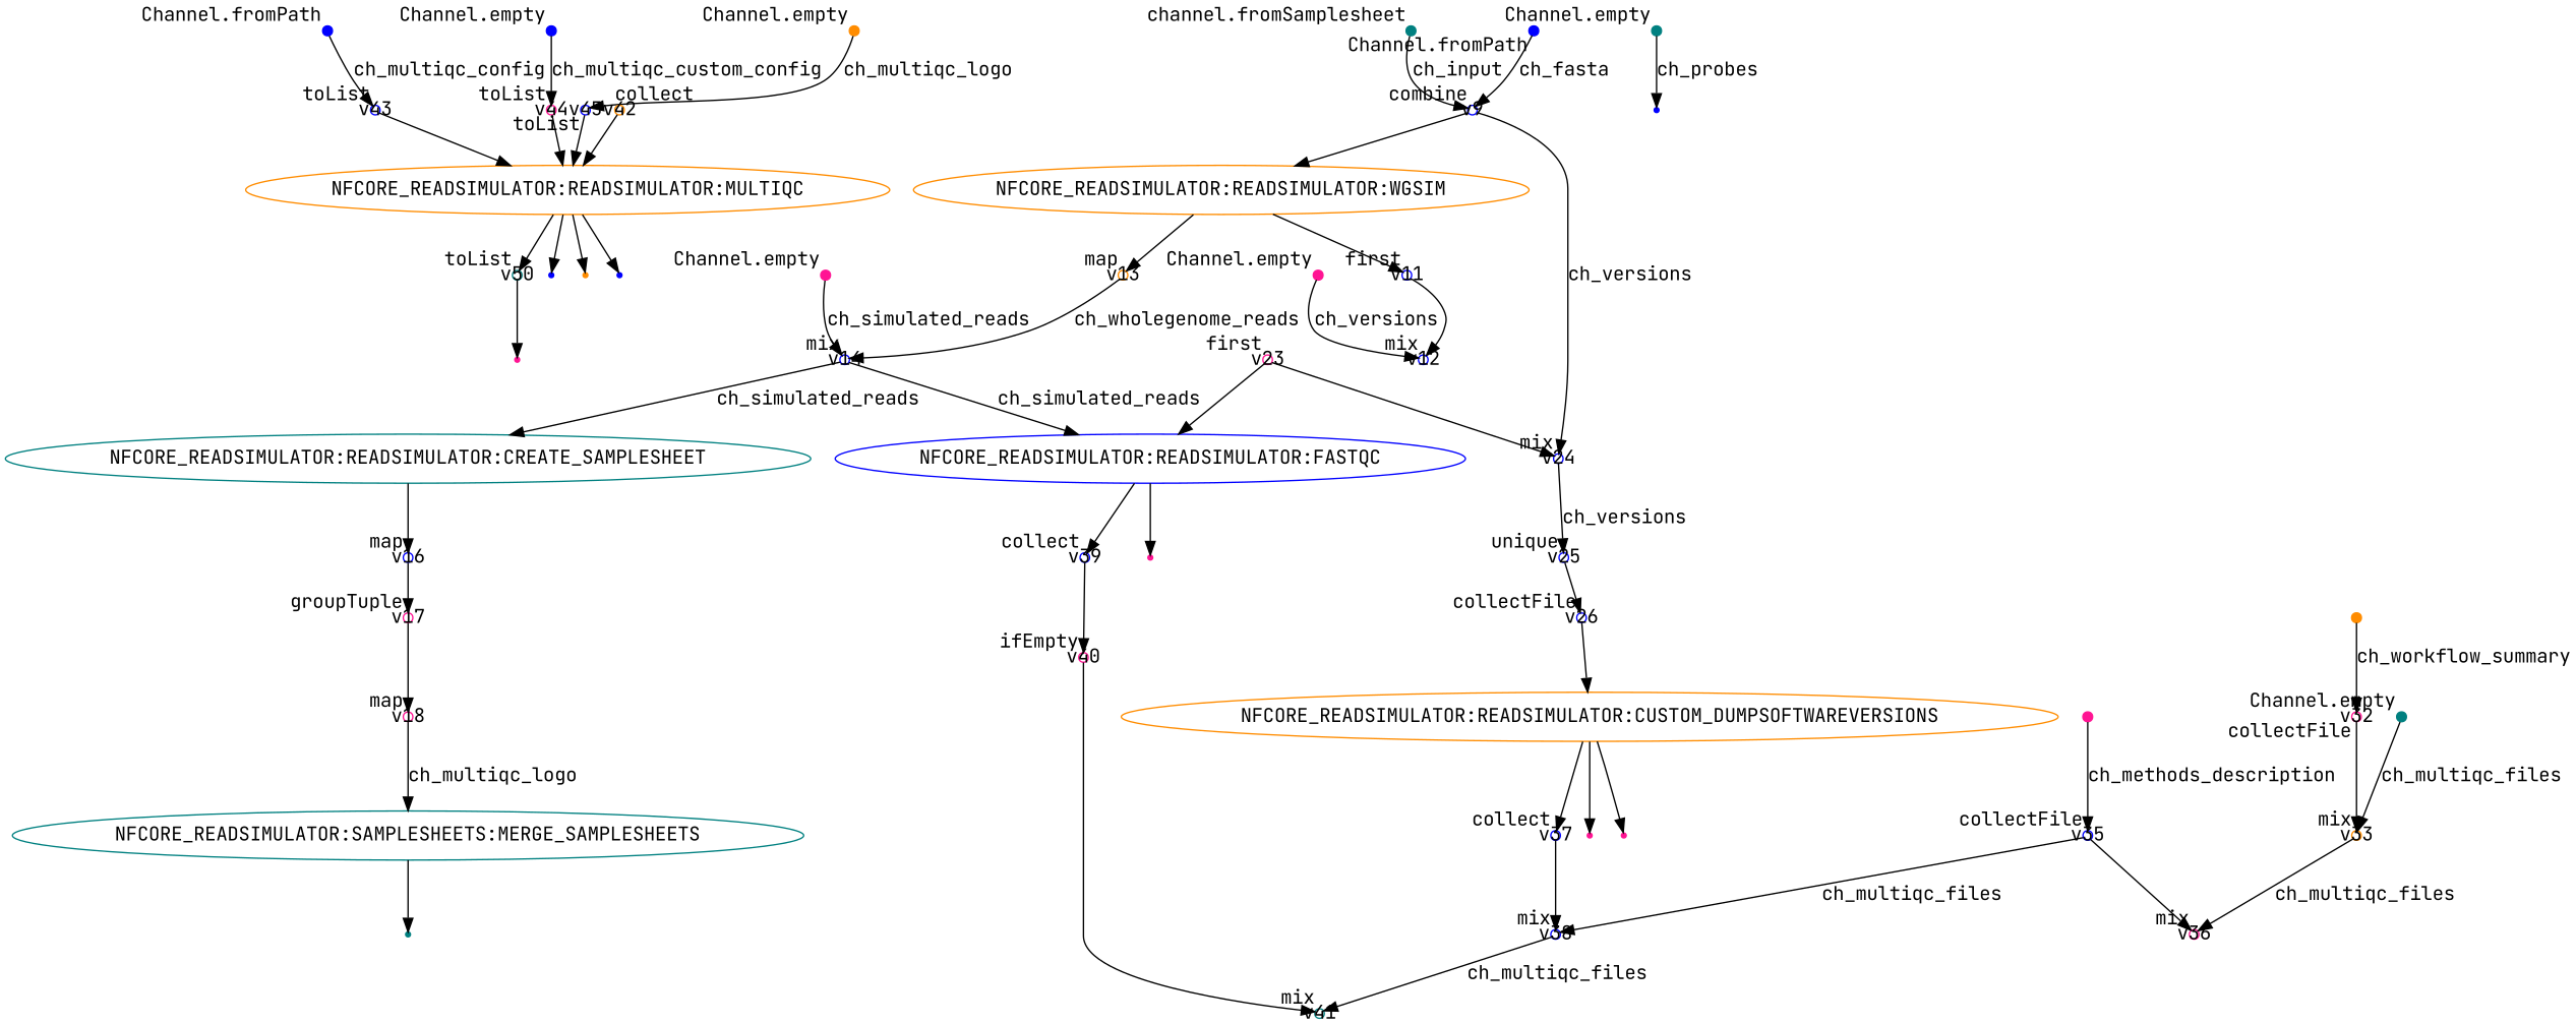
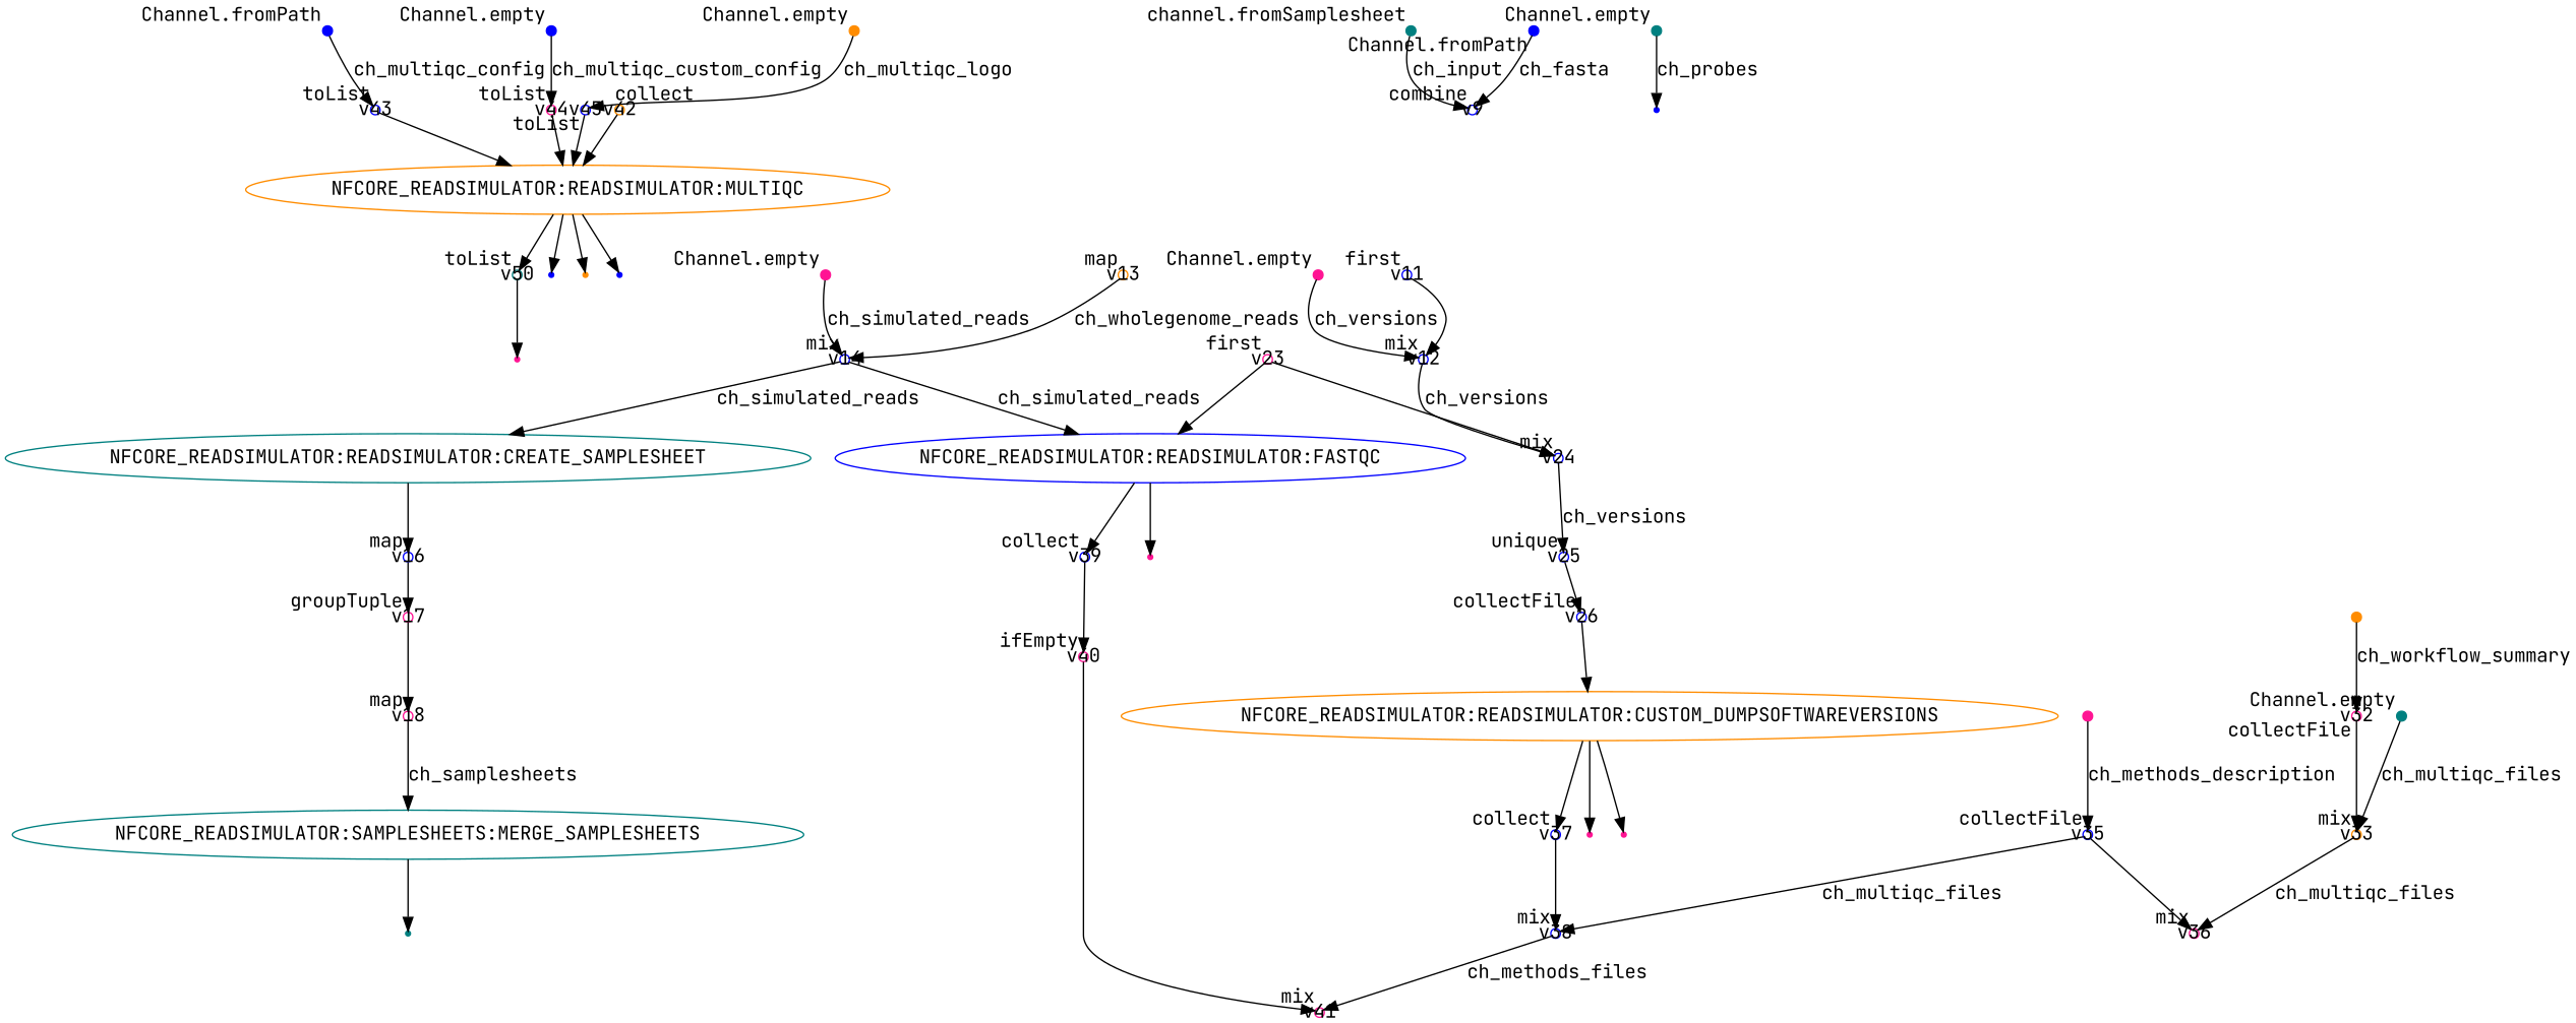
  digraph {
    fontname="JetBrains Mono"
    node [color=blue fixedsize=true fontname="JetBrains Mono" shape=circle]
    edge [fontname="JetBrains Mono"]
    v0 [shape=point width=0.1 xlabel="Channel.fromPath"]
    v43 [width=0.1 xlabel=toList]
    n3 [color=darkorange label="NFCORE_READSIMULATOR:READSIMULATOR:MULTIQC" fixedsize="" shape=""]
    v50 [color=teal width=0.1 xlabel=toList]
    v49 [shape=point fixedsize=""]
    v48 [color=darkorange shape=point fixedsize=""]
    v47 [shape=point fixedsize=""]
    v1 [shape=point width=0.1 xlabel="Channel.empty"]
    v44 [color=deeppink width=0.1 xlabel=toList]
    v2 [color=darkorange shape=point width=0.1 xlabel="Channel.empty"]
    v45 [width=0.1 xlabel=toList]
    v3 [color=deeppink shape=point width=0.1 xlabel="Channel.empty"]
    v12 [width=0.1 xlabel=mix]
    v24 [width=0.1 xlabel=mix]
    v25 [width=0.1 xlabel=unique]
    v4 [color=teal shape=point width=0.1 xlabel="channel.fromSamplesheet"]
    v9 [width=0.1 xlabel=combine]
-   n18 [color=darkorange label="NFCORE_READSIMULATOR:READSIMULATOR:WGSIM" fixedsize="" shape=""]
    v13 [color=darkorange width=0.1 xlabel=map]
    v11 [width=0.1 xlabel=first]
    v5 [color=deeppink shape=point width=0.1 xlabel="Channel.empty"]
    v14 [width=0.1 xlabel=mix]
    n23 [color=teal label="NFCORE_READSIMULATOR:READSIMULATOR:CREATE_SAMPLESHEET" fixedsize="" shape=""]
    n24 [label="NFCORE_READSIMULATOR:READSIMULATOR:FASTQC" fixedsize="" shape=""]
    v16 [width=0.1 xlabel=map]
    v22 [color=deeppink shape=point fixedsize=""]
    v39 [width=0.1 xlabel=collect]
    v6 [shape=point width=0.1 xlabel="Channel.fromPath"]
    v7 [color=teal shape=point width=0.1 xlabel="Channel.empty"]
    v8 [shape=point fixedsize=""]
    v26 [width=0.1 xlabel=collectFile]
    v17 [color=deeppink width=0.1 xlabel=groupTuple]
    v18 [color=deeppink width=0.1 xlabel=map]
    n34 [color=teal label="NFCORE_READSIMULATOR:SAMPLESHEETS:MERGE_SAMPLESHEETS" fixedsize="" shape=""]
    v20 [color=teal shape=point fixedsize=""]
    v40 [color=deeppink width=0.1 xlabel=ifEmpty]
    v23 [color=deeppink width=0.1 xlabel=first]
-   v41 [color=teal width=0.1 xlabel=mix]
+   v41 [color=deeppink width=0.1 xlabel=mix]
    n39 [color=darkorange label="NFCORE_READSIMULATOR:READSIMULATOR:CUSTOM_DUMPSOFTWAREVERSIONS" fixedsize="" shape=""]
    v29 [color=deeppink shape=point fixedsize=""]
    v37 [width=0.1 xlabel=collect]
    v28 [color=deeppink shape=point fixedsize=""]
    v38 [width=0.1 xlabel=mix]
    v30 [color=teal shape=point width=0.1 xlabel="Channel.empty"]
    v33 [color=darkorange width=0.1 xlabel=mix]
    v36 [color=deeppink width=0.1 xlabel=mix]
    v31 [color=darkorange shape=point width=0.1]
    v32 [color=deeppink width=0.1 xlabel=collectFile]
    v34 [color=deeppink shape=point width=0.1]
    v35 [width=0.1 xlabel=collectFile]
    v42 [color=darkorange width=0.1 xlabel=collect]
    v51 [color=deeppink shape=point fixedsize=""]
    v0 -> v43 [label=ch_multiqc_config]
    v43 -> n3
    n3 -> v50
    n3 -> v49
    n3 -> v48
    n3 -> v47
    v50 -> v51
    v1 -> v44 [label=ch_multiqc_custom_config]
    v44 -> n3
    v2 -> v45 [label=ch_multiqc_logo]
    v45 -> n3
    v3 -> v12 [label=ch_versions]
-   v9 -> v24 [label=ch_versions]
+   v12 -> v24 [label=ch_versions]
    v24 -> v25 [label=ch_versions]
    v25 -> v26
    v4 -> v9 [label=ch_input]
-   v9 -> n18
-   n18 -> v13
-   n18 -> v11
    v13 -> v14 [label=ch_wholegenome_reads]
    v11 -> v12
    v5 -> v14 [label=ch_simulated_reads]
    v14 -> n23 [label=ch_simulated_reads]
    v14 -> n24 [label=ch_simulated_reads]
    n23 -> v16
    n24 -> v22
    n24 -> v39
    v16 -> v17
    v39 -> v40
    v6 -> v9 [label=ch_fasta]
    v7 -> v8 [label=ch_probes]
    v26 -> n39
    v17 -> v18
-   v18 -> n34 [label=ch_multiqc_logo]
+   v18 -> n34 [label=ch_samplesheets]
    n34 -> v20
    v40 -> v41
    v23 -> v24
    v23 -> n24
    n39 -> v29
    n39 -> v37
    n39 -> v28
    v37 -> v38
-   v38 -> v41 [label=ch_multiqc_files]
+   v38 -> v41 [label=ch_methods_files]
    v30 -> v33 [label=ch_multiqc_files]
    v33 -> v36 [label=ch_multiqc_files]
    v31 -> v32 [label=ch_workflow_summary]
    v32 -> v33
    v34 -> v35 [label=ch_methods_description]
    v35 -> v38 [label=ch_multiqc_files]
    v35 -> v36
    v42 -> n3
  }
